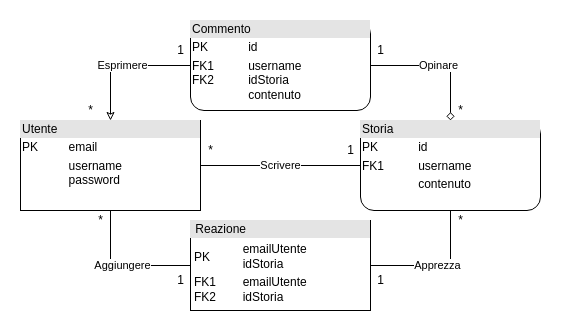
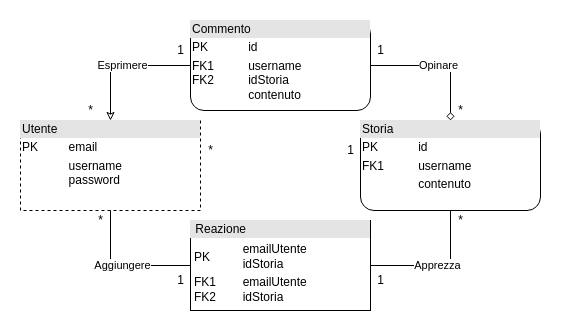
  <mxCell id="0" />
  <mxCell id="1" parent="0" />
- <mxCell id="2" value="Scrivere" style="edgeStyle=orthogonalEdgeStyle;rounded=0;orthogonalLoop=1;jettySize=auto;html=1;exitX=1;exitY=0.5;exitDx=0;exitDy=0;entryX=0;entryY=0.5;entryDx=0;entryDy=0;endArrow=none;endFill=0;" edge="1" parent="1" source="3" target="5"><mxGeometry relative="1" as="geometry" /></mxCell>
- <mxCell id="3" value="&lt;div style=&quot;box-sizing: border-box ; width: 100% ; background: #e4e4e4 ; padding: 2px&quot;&gt;Utente&lt;/div&gt;&lt;table style=&quot;width: 100% ; font-size: 1em&quot; cellpadding=&quot;2&quot; cellspacing=&quot;0&quot;&gt;&lt;tbody&gt;&lt;tr&gt;&lt;td&gt;PK&lt;/td&gt;&lt;td&gt;email&lt;/td&gt;&lt;/tr&gt;&lt;tr&gt;&lt;td&gt;&lt;br&gt;&lt;/td&gt;&lt;td&gt;username&lt;br&gt;password&lt;/td&gt;&lt;/tr&gt;&lt;tr&gt;&lt;td&gt;&lt;/td&gt;&lt;td&gt;&lt;br&gt;&lt;/td&gt;&lt;/tr&gt;&lt;/tbody&gt;&lt;/table&gt;" style="verticalAlign=top;align=left;overflow=fill;html=1;" vertex="1" parent="1"><mxGeometry x="20" y="120" width="180" height="90" as="geometry" /></mxCell>
+ <mxCell id="3" value="&lt;div style=&quot;box-sizing: border-box ; width: 100% ; background: #e4e4e4 ; padding: 2px&quot;&gt;Utente&lt;/div&gt;&lt;table style=&quot;width: 100% ; font-size: 1em&quot; cellpadding=&quot;2&quot; cellspacing=&quot;0&quot;&gt;&lt;tbody&gt;&lt;tr&gt;&lt;td&gt;PK&lt;/td&gt;&lt;td&gt;email&lt;/td&gt;&lt;/tr&gt;&lt;tr&gt;&lt;td&gt;&lt;br&gt;&lt;/td&gt;&lt;td&gt;username&lt;br&gt;password&lt;/td&gt;&lt;/tr&gt;&lt;tr&gt;&lt;td&gt;&lt;/td&gt;&lt;td&gt;&lt;br&gt;&lt;/td&gt;&lt;/tr&gt;&lt;/tbody&gt;&lt;/table&gt;" style="verticalAlign=top;align=left;overflow=fill;html=1;dashed=1;" vertex="1" parent="1"><mxGeometry x="20" y="120" width="180" height="90" as="geometry" /></mxCell>
  <mxCell id="4" value="Apprezza" style="edgeStyle=orthogonalEdgeStyle;rounded=0;orthogonalLoop=1;jettySize=auto;html=1;exitX=0.5;exitY=1;exitDx=0;exitDy=0;entryX=1;entryY=0.5;entryDx=0;entryDy=0;endArrow=none;endFill=0;" edge="1" parent="1" source="5" target="10"><mxGeometry relative="1" as="geometry" /></mxCell>
  <mxCell id="5" value="&lt;div style=&quot;box-sizing: border-box ; width: 100% ; background: #e4e4e4 ; padding: 2px&quot;&gt;Storia&lt;/div&gt;&lt;table style=&quot;width: 100% ; font-size: 1em&quot; cellpadding=&quot;2&quot; cellspacing=&quot;0&quot;&gt;&lt;tbody&gt;&lt;tr&gt;&lt;td&gt;PK&lt;/td&gt;&lt;td&gt;id&lt;/td&gt;&lt;/tr&gt;&lt;tr&gt;&lt;td&gt;FK1&lt;/td&gt;&lt;td&gt;username&lt;/td&gt;&lt;/tr&gt;&lt;tr&gt;&lt;td&gt;&lt;/td&gt;&lt;td&gt;contenuto&lt;/td&gt;&lt;/tr&gt;&lt;/tbody&gt;&lt;/table&gt;" style="verticalAlign=top;align=left;overflow=fill;html=1;rounded=1;" vertex="1" parent="1"><mxGeometry x="360" y="120" width="180" height="90" as="geometry" /></mxCell>
  <mxCell id="6" value="Esprimere" style="edgeStyle=orthogonalEdgeStyle;rounded=0;orthogonalLoop=1;jettySize=auto;html=1;exitX=0;exitY=0.5;exitDx=0;exitDy=0;entryX=0.5;entryY=0;entryDx=0;entryDy=0;endArrow=classic;endFill=0;" edge="1" parent="1" source="8" target="3"><mxGeometry relative="1" as="geometry" /></mxCell>
  <mxCell id="7" value="Opinare" style="edgeStyle=orthogonalEdgeStyle;rounded=0;orthogonalLoop=1;jettySize=auto;html=1;exitX=1;exitY=0.5;exitDx=0;exitDy=0;entryX=0.5;entryY=0;entryDx=0;entryDy=0;endArrow=diamond;endFill=0;" edge="1" parent="1" source="8" target="5"><mxGeometry relative="1" as="geometry" /></mxCell>
  <mxCell id="8" value="&lt;div style=&quot;box-sizing: border-box ; width: 100% ; background: #e4e4e4 ; padding: 2px&quot;&gt;Commento&lt;/div&gt;&lt;table style=&quot;width: 100% ; font-size: 1em&quot; cellpadding=&quot;2&quot; cellspacing=&quot;0&quot;&gt;&lt;tbody&gt;&lt;tr&gt;&lt;td&gt;PK&lt;/td&gt;&lt;td&gt;id&lt;/td&gt;&lt;/tr&gt;&lt;tr&gt;&lt;td&gt;FK1&lt;br&gt;FK2&lt;br&gt;&lt;br&gt;&lt;/td&gt;&lt;td&gt;username&lt;br&gt;idStoria&lt;br&gt;contenuto&lt;/td&gt;&lt;/tr&gt;&lt;/tbody&gt;&lt;/table&gt;" style="verticalAlign=top;align=left;overflow=fill;html=1;rounded=1;" vertex="1" parent="1"><mxGeometry x="190" y="20" width="180" height="90" as="geometry" /></mxCell>
  <mxCell id="9" value="Aggiungere" style="edgeStyle=orthogonalEdgeStyle;rounded=0;orthogonalLoop=1;jettySize=auto;html=1;exitX=0;exitY=0.5;exitDx=0;exitDy=0;entryX=0.5;entryY=1;entryDx=0;entryDy=0;endArrow=none;endFill=0;" edge="1" parent="1" source="10" target="3"><mxGeometry relative="1" as="geometry" /></mxCell>
  <mxCell id="10" value="&lt;div style=&quot;box-sizing: border-box ; width: 100% ; background: #e4e4e4 ; padding: 2px&quot;&gt;&amp;nbsp;Reazione&lt;/div&gt;&lt;table style=&quot;width: 100% ; font-size: 1em&quot; cellpadding=&quot;2&quot; cellspacing=&quot;0&quot;&gt;&lt;tbody&gt;&lt;tr&gt;&lt;td&gt;&lt;table cellpadding=&quot;2&quot; cellspacing=&quot;0&quot; style=&quot;font-size: 1em ; width: 176px&quot;&gt;&lt;tbody&gt;&lt;tr&gt;&lt;td&gt;PK&amp;nbsp;&lt;/td&gt;&lt;td&gt;emailUtente&lt;br&gt;idStoria&lt;/td&gt;&lt;/tr&gt;&lt;tr&gt;&lt;td&gt;FK1&lt;br&gt;FK2&lt;/td&gt;&lt;td&gt;emailUtente&lt;br&gt;idStoria&lt;/td&gt;&lt;/tr&gt;&lt;/tbody&gt;&lt;/table&gt;&lt;/td&gt;&lt;td&gt;&lt;/td&gt;&lt;/tr&gt;&lt;/tbody&gt;&lt;/table&gt;" style="verticalAlign=top;align=left;overflow=fill;html=1;" vertex="1" parent="1"><mxGeometry x="190" y="220" width="180" height="90" as="geometry" /></mxCell>
  <mxCell id="11" value="1" style="text;html=1;align=center;verticalAlign=middle;resizable=0;points=[];autosize=1;strokeColor=none;fillColor=none;" vertex="1" parent="1"><mxGeometry x="340" y="140" width="20" height="20" as="geometry" /></mxCell>
  <mxCell id="12" value="*" style="text;html=1;align=center;verticalAlign=middle;resizable=0;points=[];autosize=1;strokeColor=none;fillColor=none;" vertex="1" parent="1"><mxGeometry x="200" y="140" width="20" height="20" as="geometry" /></mxCell>
  <mxCell id="13" value="*" style="text;html=1;align=center;verticalAlign=middle;resizable=0;points=[];autosize=1;strokeColor=none;fillColor=none;" vertex="1" parent="1"><mxGeometry x="80" y="100" width="20" height="20" as="geometry" /></mxCell>
  <mxCell id="14" value="*" style="text;html=1;align=center;verticalAlign=middle;resizable=0;points=[];autosize=1;strokeColor=none;fillColor=none;" vertex="1" parent="1"><mxGeometry x="90" y="210" width="20" height="20" as="geometry" /></mxCell>
  <mxCell id="15" value="*" style="text;html=1;align=center;verticalAlign=middle;resizable=0;points=[];autosize=1;strokeColor=none;fillColor=none;" vertex="1" parent="1"><mxGeometry x="450" y="210" width="20" height="20" as="geometry" /></mxCell>
  <mxCell id="16" value="*" style="text;html=1;align=center;verticalAlign=middle;resizable=0;points=[];autosize=1;strokeColor=none;fillColor=none;" vertex="1" parent="1"><mxGeometry x="450" y="100" width="20" height="20" as="geometry" /></mxCell>
  <mxCell id="17" value="1" style="text;html=1;align=center;verticalAlign=middle;resizable=0;points=[];autosize=1;strokeColor=none;fillColor=none;" vertex="1" parent="1"><mxGeometry x="170" y="270" width="20" height="20" as="geometry" /></mxCell>
  <mxCell id="18" value="1" style="text;html=1;align=center;verticalAlign=middle;resizable=0;points=[];autosize=1;strokeColor=none;fillColor=none;" vertex="1" parent="1"><mxGeometry x="370" y="270" width="20" height="20" as="geometry" /></mxCell>
  <mxCell id="19" value="1" style="text;html=1;align=center;verticalAlign=middle;resizable=0;points=[];autosize=1;strokeColor=none;fillColor=none;" vertex="1" parent="1"><mxGeometry x="370" y="40" width="20" height="20" as="geometry" /></mxCell>
  <mxCell id="20" value="1" style="text;html=1;align=center;verticalAlign=middle;resizable=0;points=[];autosize=1;strokeColor=none;fillColor=none;" vertex="1" parent="1"><mxGeometry x="170" y="40" width="20" height="20" as="geometry" /></mxCell>
